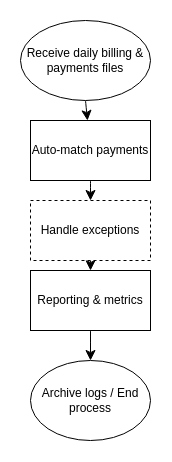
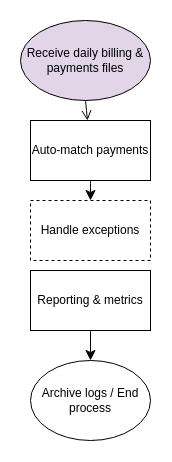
  <mxCell id="0" />
  <mxCell id="1" parent="0" />
- <mxCell id="2" style="edgeStyle=none;curved=1;rounded=0;orthogonalLoop=1;jettySize=auto;html=1;exitX=0.5;exitY=1;exitDx=0;exitDy=0;fontSize=12;startSize=8;endSize=8;" parent="1" source="3" target="6" edge="1"><mxGeometry relative="1" as="geometry" /></mxCell>
- <mxCell id="3" value="Receive daily billing &amp;amp; payments files" style="ellipse;whiteSpace=wrap;html=1;" parent="1" vertex="1"><mxGeometry x="20" y="20" width="130" height="80" as="geometry" /></mxCell>
+ <mxCell id="2" style="edgeStyle=none;curved=1;rounded=0;orthogonalLoop=1;jettySize=auto;html=1;exitX=0.5;exitY=1;exitDx=0;exitDy=0;fontSize=12;startSize=8;endSize=8;endArrow=open;" parent="1" source="3" target="6" edge="1"><mxGeometry relative="1" as="geometry" /></mxCell>
+ <mxCell id="3" value="Receive daily billing &amp;amp; payments files" style="ellipse;whiteSpace=wrap;html=1;fillColor=#e1d5e7;" parent="1" vertex="1"><mxGeometry x="20" y="20" width="130" height="80" as="geometry" /></mxCell>
  <mxCell id="4" value="Archive logs / End process" style="ellipse;whiteSpace=wrap;html=1;" parent="1" vertex="1"><mxGeometry x="30" y="360" width="120" height="80" as="geometry" /></mxCell>
  <mxCell id="5" style="edgeStyle=none;curved=1;rounded=0;orthogonalLoop=1;jettySize=auto;html=1;exitX=0.5;exitY=1;exitDx=0;exitDy=0;entryX=0.5;entryY=0;entryDx=0;entryDy=0;fontSize=12;startSize=8;endSize=8;" parent="1" source="6" target="8" edge="1"><mxGeometry relative="1" as="geometry" /></mxCell>
  <mxCell id="6" value="Auto-match payments" style="rounded=0;whiteSpace=wrap;html=1;" parent="1" vertex="1"><mxGeometry x="30" y="120" width="120" height="60" as="geometry" /></mxCell>
- <mxCell id="7" style="edgeStyle=none;curved=1;rounded=0;orthogonalLoop=1;jettySize=auto;html=1;exitX=0.5;exitY=1;exitDx=0;exitDy=0;entryX=0.5;entryY=0;entryDx=0;entryDy=0;fontSize=12;startSize=8;endSize=8;" parent="1" source="8" target="10" edge="1"><mxGeometry relative="1" as="geometry" /></mxCell>
  <mxCell id="8" value="Handle exceptions" style="rounded=0;whiteSpace=wrap;html=1;dashed=1;" parent="1" vertex="1"><mxGeometry x="30" y="200" width="120" height="60" as="geometry" /></mxCell>
  <mxCell id="9" style="edgeStyle=none;curved=1;rounded=0;orthogonalLoop=1;jettySize=auto;html=1;exitX=0.5;exitY=1;exitDx=0;exitDy=0;entryX=0.5;entryY=0;entryDx=0;entryDy=0;fontSize=12;startSize=8;endSize=8;" parent="1" source="10" target="4" edge="1"><mxGeometry relative="1" as="geometry" /></mxCell>
  <mxCell id="10" value="Reporting &amp;amp; metrics" style="rounded=0;whiteSpace=wrap;html=1;" parent="1" vertex="1"><mxGeometry x="30" y="270" width="120" height="60" as="geometry" /></mxCell>
